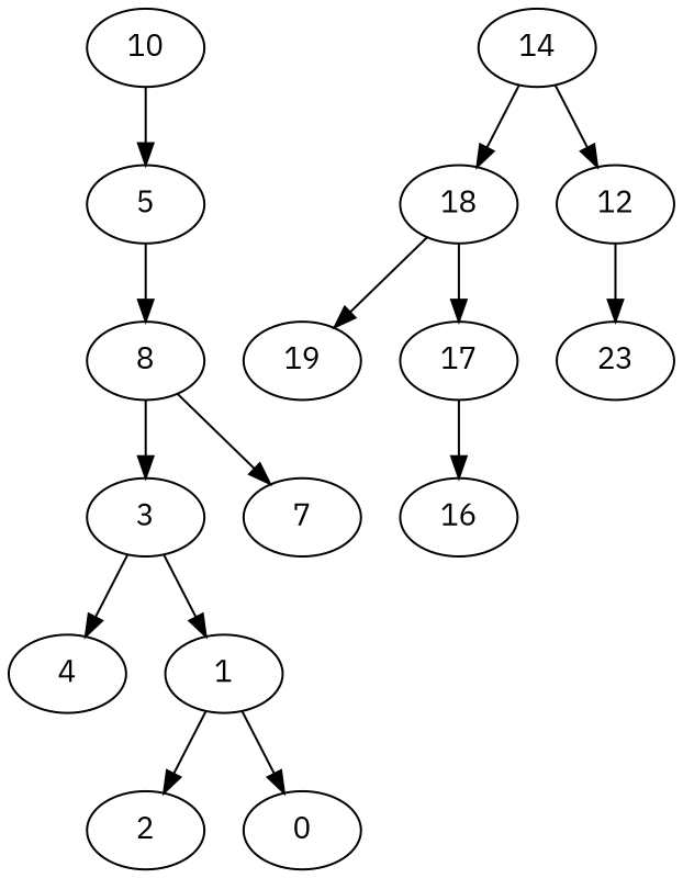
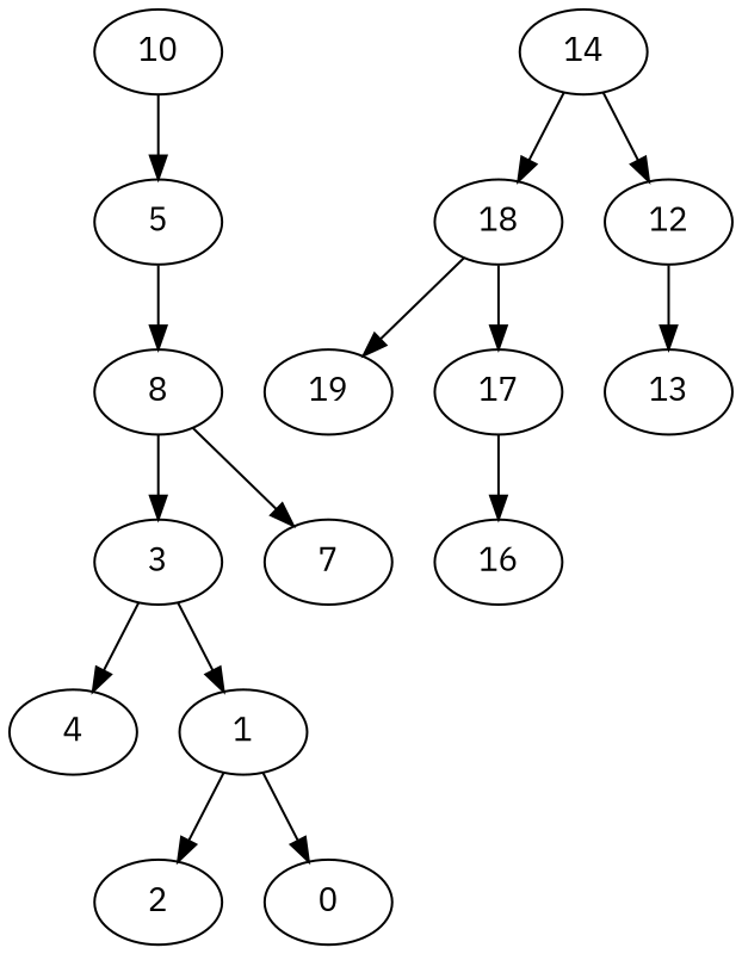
  digraph {
    fontname="IBM Plex Sans"
    node [fontname="IBM Plex Sans"]
    edge [fontname="IBM Plex Sans"]
    n1 [label=10]
    n2 [label=5]
    n3 [label=14]
    n4 [label=18]
    n5 [label=12]
    n6 [label=8]
    n7 [label=19]
    n8 [label=17]
-   n9 [label=23]
+   n9 [label=13]
    n10 [label=16]
    n11 [label=3]
    n12 [label=7]
    n13 [label=4]
    n14 [label=1]
    n15 [label=2]
    n16 [label=0]
    n1 -> n2
    n2 -> n6
    n3 -> n4
    n3 -> n5
    n4 -> n7
    n4 -> n8
    n5 -> n9
    n6 -> n11
    n6 -> n12
    n8 -> n10
    n11 -> n13
    n11 -> n14
    n14 -> n15
    n14 -> n16
  }
